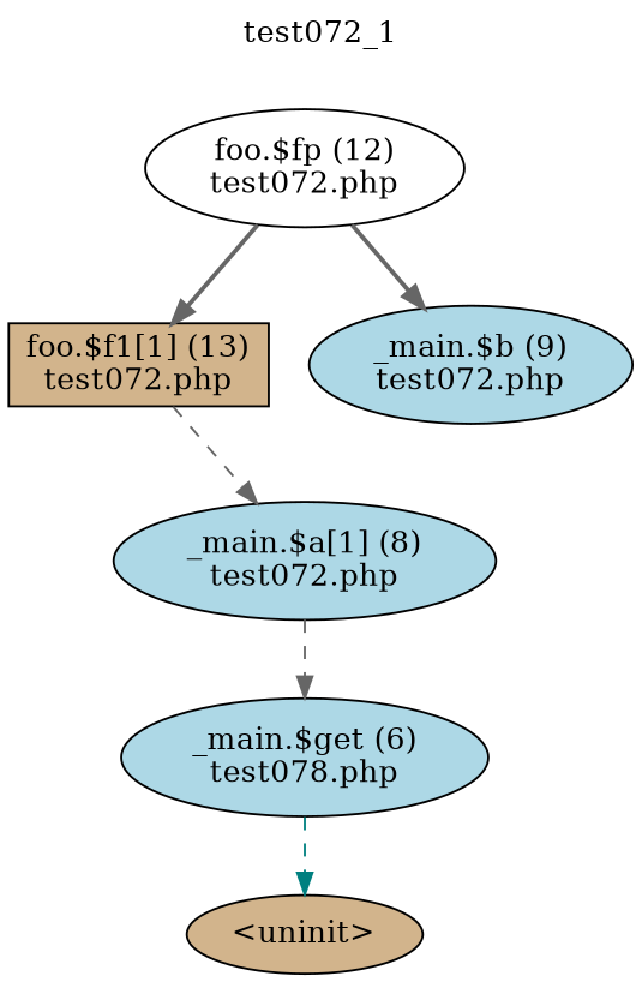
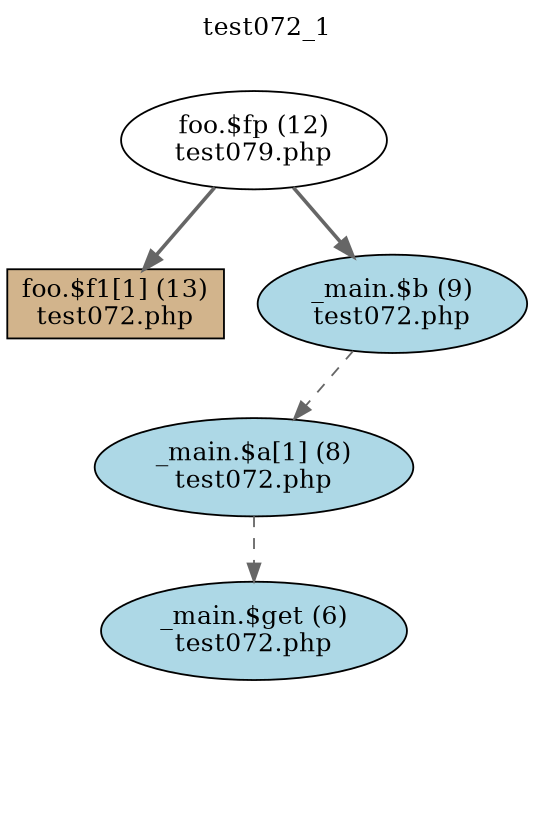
  digraph {
    label=test072_1
    labelloc=t
    node [fillcolor=lightblue shape=ellipse style=filled]
    edge [color=gray40 style=dashed]
    n1 [fillcolor=tan label="foo.$f1[1] (13)\ntest072.php" shape=box]
-   n2 [fillcolor=white label="foo.$fp (12)\ntest072.php"]
+   n2 [fillcolor=white label="foo.$fp (12)\ntest079.php"]
    n3 [label="_main.$b (9)\ntest072.php"]
    n4 [label="_main.$a[1] (8)\ntest072.php"]
-   n5 [label="_main.$get (6)\ntest078.php"]
-   n6 [fillcolor=tan label="<uninit>"]
+   n5 [label="_main.$get (6)\ntest072.php"]
    n2 -> n1 [style=bold]
    n2 -> n3 [style=bold]
-   n1 -> n4
+   n3 -> n4
    n4 -> n5
-   n5 -> n6 [color=teal]
  }
